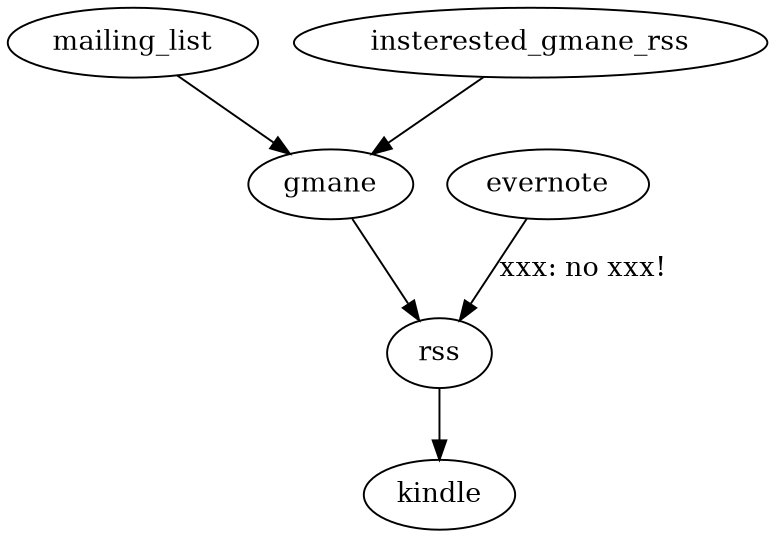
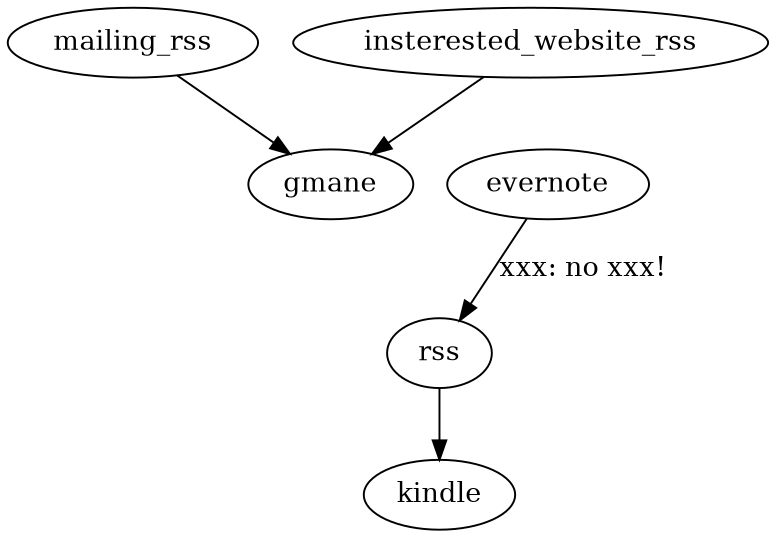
  digraph {
-   mailing_list
+   mailing_list [label=mailing_rss]
    gmane
    rss
    kindle
-   insterested_website_rss [label=insterested_gmane_rss]
+   insterested_website_rss
    evernote
    mailing_list -> gmane
-   gmane -> rss
    rss -> kindle
    insterested_website_rss -> gmane
    evernote -> rss [label="xxx: no xxx!"]
  }
